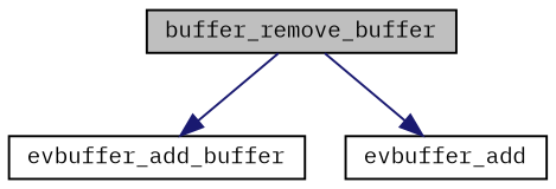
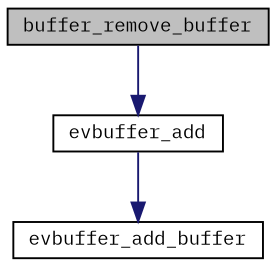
  digraph {
    fontname="IBM Plex Mono"
    rankdir=TB
    node [color=black fillcolor=white fontname="IBM Plex Mono" fontsize=10 shape=record style=filled]
    edge [color=midnightblue fontname="IBM Plex Mono" fontsize=10 labelfontname=Helvetica labelfontsize=10 style=solid]
    n1 [fillcolor=grey75 fontcolor=black height=0.2 label=buffer_remove_buffer width=0.4]
    n2 [height=0.2 label=evbuffer_add_buffer width=0.4]
    n3 [height=0.2 label=evbuffer_add width=0.4]
-   n1 -> n2
+   n3 -> n2
    n1 -> n3
  }
